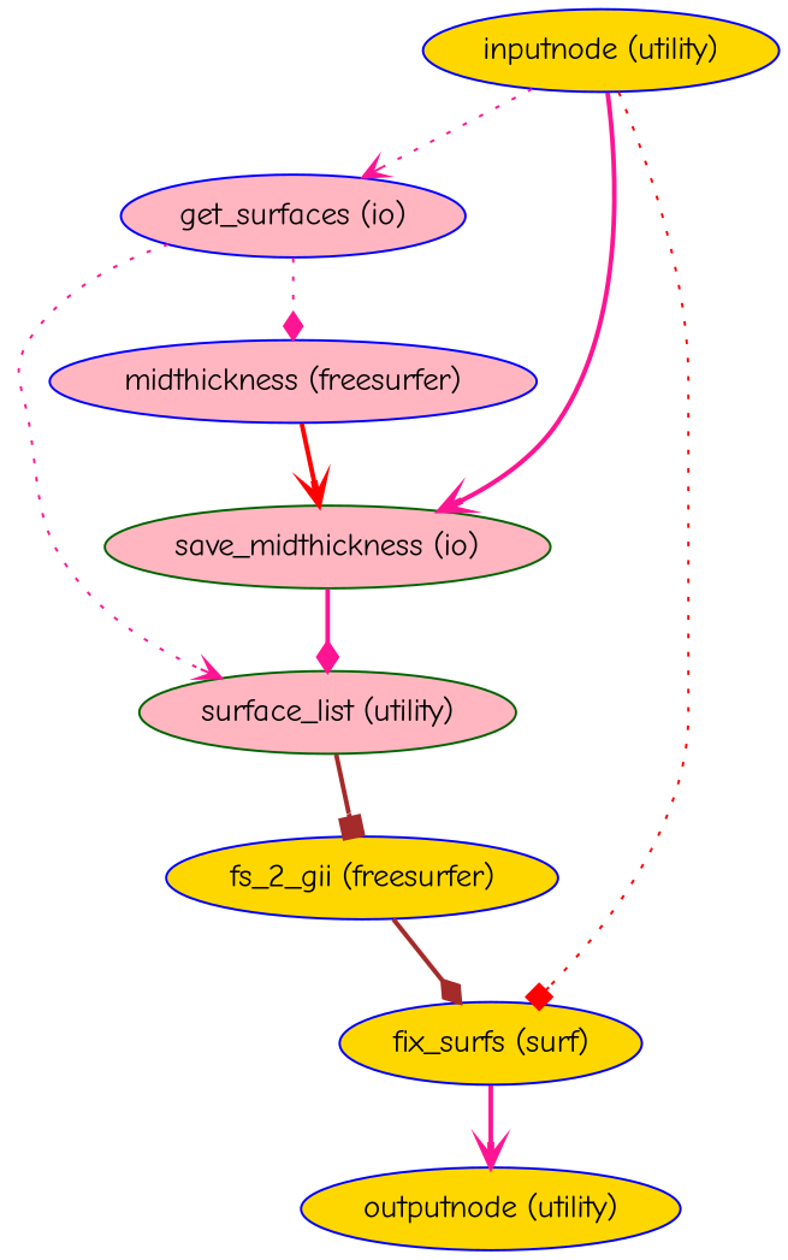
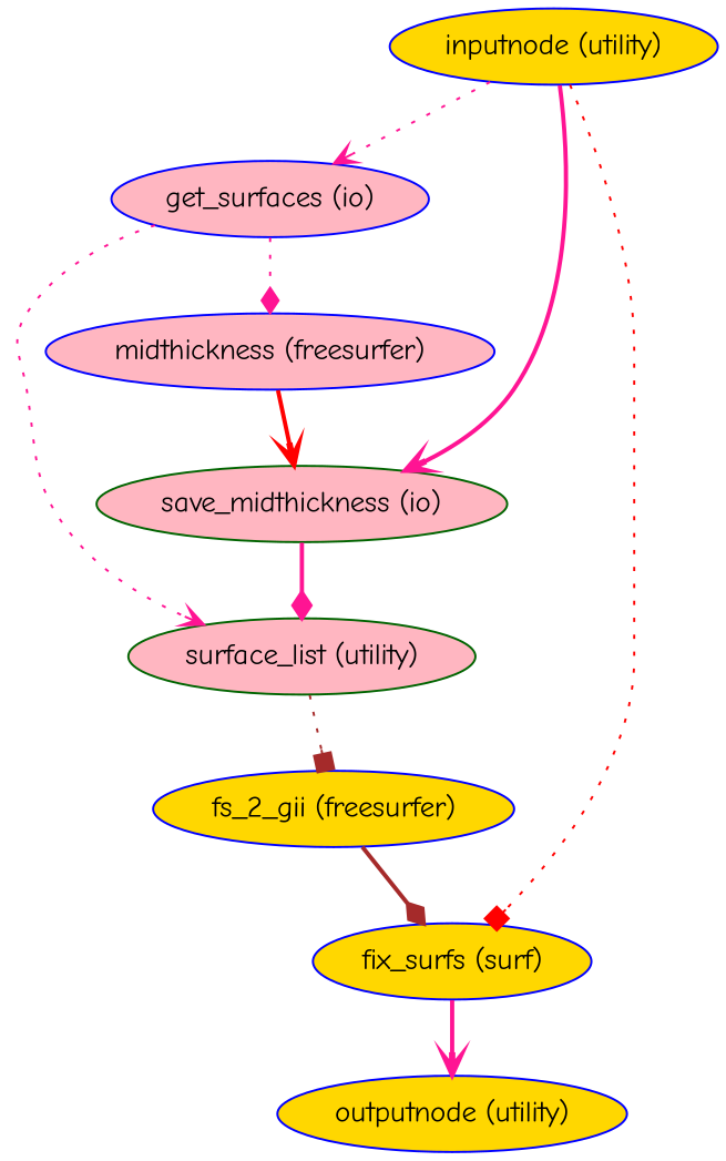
  strict digraph {
    fontname="Comic Neue"
    node [color=blue fillcolor=gold fontname="Comic Neue" style=filled]
    edge [arrowhead=vee color=deeppink fontname="Comic Neue" style=dotted]
    "inputnode (utility)"
    "get_surfaces (io)" [fillcolor=lightpink]
    "save_midthickness (io)" [color=darkgreen fillcolor=lightpink]
    "fix_surfs (surf)"
    "midthickness (freesurfer)" [fillcolor=lightpink]
    "surface_list (utility)" [color=darkgreen fillcolor=lightpink]
    "outputnode (utility)"
    "fs_2_gii (freesurfer)"
    "inputnode (utility)" -> "get_surfaces (io)"
    "inputnode (utility)" -> "save_midthickness (io)" [style=bold]
    "inputnode (utility)" -> "fix_surfs (surf)" [arrowhead=box color=red]
    "get_surfaces (io)" -> "midthickness (freesurfer)" [arrowhead=diamond]
    "get_surfaces (io)" -> "surface_list (utility)"
    "save_midthickness (io)" -> "surface_list (utility)" [arrowhead=diamond style=bold]
    "fix_surfs (surf)" -> "outputnode (utility)" [style=bold]
    "midthickness (freesurfer)" -> "save_midthickness (io)" [color=red style=bold]
-   "surface_list (utility)" -> "fs_2_gii (freesurfer)" [arrowhead=box color=brown style=bold]
+   "surface_list (utility)" -> "fs_2_gii (freesurfer)" [arrowhead=box color=brown]
    "fs_2_gii (freesurfer)" -> "fix_surfs (surf)" [arrowhead=diamond color=brown style=bold]
  }
